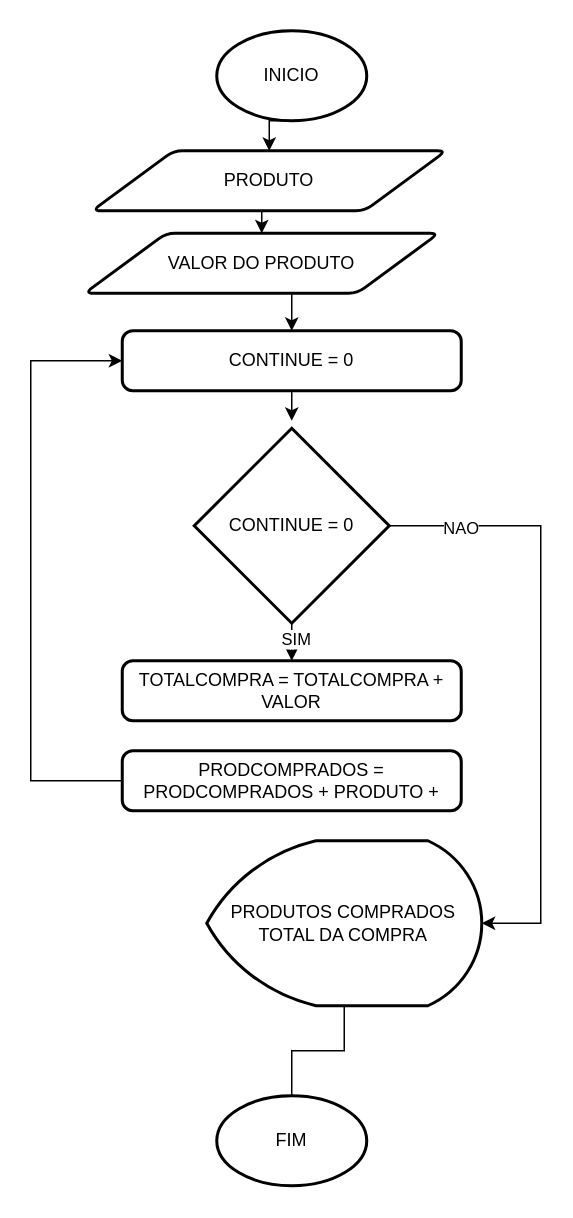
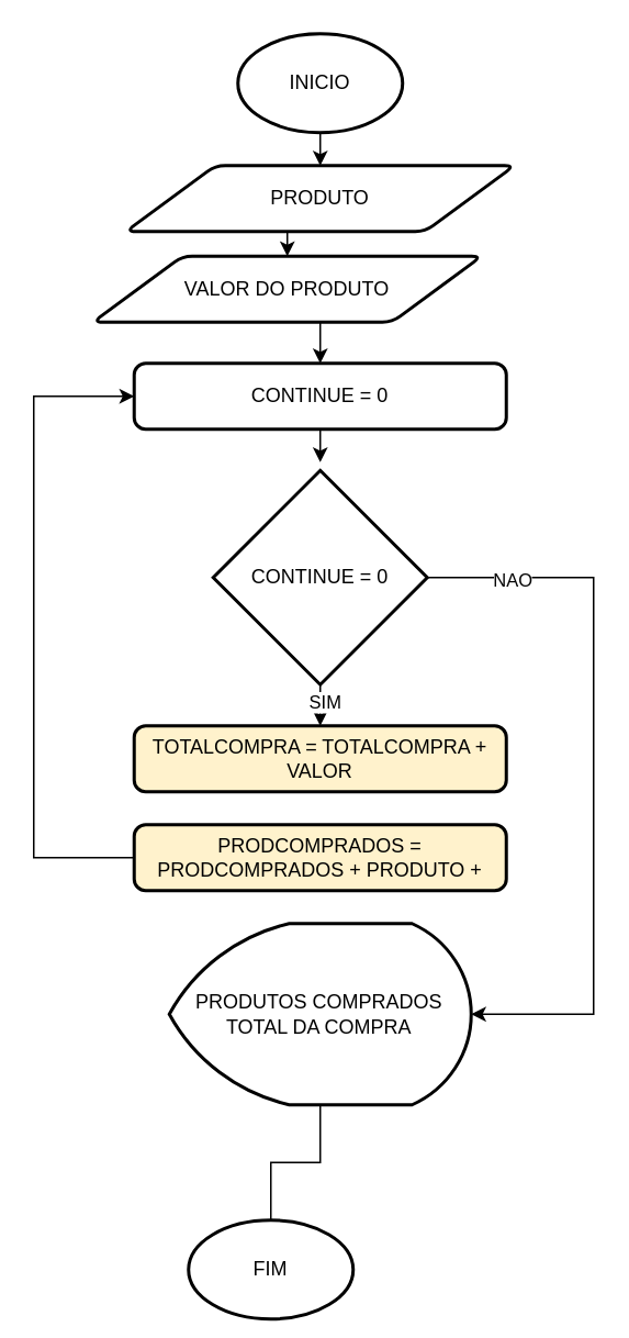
  <mxCell id="0" />
  <mxCell id="1" parent="0" />
  <mxCell id="2" style="edgeStyle=orthogonalEdgeStyle;rounded=0;orthogonalLoop=1;jettySize=auto;html=1;exitX=0.5;exitY=1;exitDx=0;exitDy=0;exitPerimeter=0;entryX=0.5;entryY=0;entryDx=0;entryDy=0;" parent="1" source="3" target="6" edge="1"><mxGeometry relative="1" as="geometry" /></mxCell>
  <mxCell id="3" value="INICIO" style="strokeWidth=2;html=1;shape=mxgraph.flowchart.start_1;whiteSpace=wrap;" parent="1" vertex="1"><mxGeometry x="144" y="20" width="100" height="60" as="geometry" /></mxCell>
- <mxCell id="4" value="FIM" style="strokeWidth=2;html=1;shape=mxgraph.flowchart.start_1;whiteSpace=wrap;" parent="1" vertex="1"><mxGeometry x="144" y="730" width="100" height="60" as="geometry" /></mxCell>
+ <mxCell id="4" value="FIM" style="strokeWidth=2;html=1;shape=mxgraph.flowchart.start_1;whiteSpace=wrap;" parent="1" vertex="1"><mxGeometry x="114" y="740" width="100" height="60" as="geometry" /></mxCell>
  <mxCell id="5" style="edgeStyle=orthogonalEdgeStyle;rounded=0;orthogonalLoop=1;jettySize=auto;html=1;exitX=0.5;exitY=1;exitDx=0;exitDy=0;entryX=0.5;entryY=0;entryDx=0;entryDy=0;" parent="1" source="6" target="8" edge="1"><mxGeometry relative="1" as="geometry" /></mxCell>
- <mxCell id="6" value="PRODUTO" style="shape=parallelogram;html=1;strokeWidth=2;perimeter=parallelogramPerimeter;whiteSpace=wrap;rounded=1;arcSize=12;size=0.23;" parent="1" vertex="1"><mxGeometry x="61" y="100" width="236" height="40" as="geometry" /></mxCell>
+ <mxCell id="6" value="PRODUTO" style="shape=parallelogram;html=1;strokeWidth=2;perimeter=parallelogramPerimeter;whiteSpace=wrap;rounded=1;arcSize=12;size=0.23;" parent="1" vertex="1"><mxGeometry x="76" y="100" width="236" height="40" as="geometry" /></mxCell>
  <mxCell id="7" style="edgeStyle=orthogonalEdgeStyle;rounded=0;orthogonalLoop=1;jettySize=auto;html=1;exitX=0.5;exitY=1;exitDx=0;exitDy=0;entryX=0.5;entryY=0;entryDx=0;entryDy=0;" parent="1" source="8" target="13" edge="1"><mxGeometry relative="1" as="geometry" /></mxCell>
  <mxCell id="8" value="VALOR DO PRODUTO" style="shape=parallelogram;html=1;strokeWidth=2;perimeter=parallelogramPerimeter;whiteSpace=wrap;rounded=1;arcSize=12;size=0.23;" parent="1" vertex="1"><mxGeometry x="56" y="155" width="236" height="40" as="geometry" /></mxCell>
  <mxCell id="9" style="edgeStyle=orthogonalEdgeStyle;rounded=0;orthogonalLoop=1;jettySize=auto;html=1;exitX=0.5;exitY=1;exitDx=0;exitDy=0;exitPerimeter=0;entryX=0.5;entryY=0;entryDx=0;entryDy=0;" parent="1" source="11" target="14" edge="1"><mxGeometry relative="1" as="geometry" /></mxCell>
  <mxCell id="10" value="SIM" style="edgeLabel;html=1;align=center;verticalAlign=middle;resizable=0;points=[];" parent="9" vertex="1" connectable="0"><mxGeometry x="-0.2" y="2" relative="1" as="geometry"><mxPoint as="offset" /></mxGeometry></mxCell>
  <mxCell id="11" value="CONTINUE = 0" style="strokeWidth=2;html=1;shape=mxgraph.flowchart.decision;whiteSpace=wrap;" parent="1" vertex="1"><mxGeometry x="129" y="285" width="130" height="130" as="geometry" /></mxCell>
  <mxCell id="12" style="edgeStyle=orthogonalEdgeStyle;rounded=0;orthogonalLoop=1;jettySize=auto;html=1;exitX=0.5;exitY=1;exitDx=0;exitDy=0;" parent="1" source="13" edge="1"><mxGeometry relative="1" as="geometry"><mxPoint x="194" y="280" as="targetPoint" /></mxGeometry></mxCell>
  <mxCell id="13" value="&lt;font style=&quot;vertical-align: inherit;&quot;&gt;&lt;font style=&quot;vertical-align: inherit;&quot;&gt;&lt;font style=&quot;vertical-align: inherit;&quot;&gt;&lt;font style=&quot;vertical-align: inherit;&quot;&gt;&lt;font style=&quot;vertical-align: inherit;&quot;&gt;&lt;font style=&quot;vertical-align: inherit;&quot;&gt;CONTINUE = 0&lt;/font&gt;&lt;/font&gt;&lt;/font&gt;&lt;/font&gt;&lt;/font&gt;&lt;/font&gt;" style="rounded=1;whiteSpace=wrap;html=1;absoluteArcSize=1;arcSize=14;strokeWidth=2;" parent="1" vertex="1"><mxGeometry x="81" y="220" width="226" height="40" as="geometry" /></mxCell>
- <mxCell id="14" value="TOTALCOMPRA = TOTALCOMPRA + VALOR" style="rounded=1;whiteSpace=wrap;html=1;absoluteArcSize=1;arcSize=14;strokeWidth=2;" parent="1" vertex="1"><mxGeometry x="81" y="440" width="226" height="40" as="geometry" /></mxCell>
+ <mxCell id="14" value="TOTALCOMPRA = TOTALCOMPRA + VALOR" style="rounded=1;whiteSpace=wrap;html=1;absoluteArcSize=1;arcSize=14;strokeWidth=2;fillColor=#fff2cc;" parent="1" vertex="1"><mxGeometry x="81" y="440" width="226" height="40" as="geometry" /></mxCell>
  <mxCell id="15" style="edgeStyle=orthogonalEdgeStyle;rounded=0;orthogonalLoop=1;jettySize=auto;html=1;exitX=0;exitY=0.5;exitDx=0;exitDy=0;entryX=0;entryY=0.5;entryDx=0;entryDy=0;" parent="1" source="16" target="13" edge="1"><mxGeometry relative="1" as="geometry"><Array as="points"><mxPoint x="20" y="520" /><mxPoint x="20" y="240" /></Array></mxGeometry></mxCell>
- <mxCell id="16" value="PRODCOMPRADOS = PRODCOMPRADOS + PRODUTO +" style="rounded=1;whiteSpace=wrap;html=1;absoluteArcSize=1;arcSize=14;strokeWidth=2;" parent="1" vertex="1"><mxGeometry x="81" y="500" width="226" height="40" as="geometry" /></mxCell>
- <mxCell id="17" value="PRODUTOS COMPRADOS&lt;br&gt;TOTAL DA COMPRA" style="strokeWidth=2;html=1;shape=mxgraph.flowchart.display;whiteSpace=wrap;" parent="1" vertex="1"><mxGeometry x="137.34" y="560" width="183.33" height="110" as="geometry" /></mxCell>
+ <mxCell id="16" value="PRODCOMPRADOS = PRODCOMPRADOS + PRODUTO +" style="rounded=1;whiteSpace=wrap;html=1;absoluteArcSize=1;arcSize=14;strokeWidth=2;fillColor=#fff2cc;" parent="1" vertex="1"><mxGeometry x="81" y="500" width="226" height="40" as="geometry" /></mxCell>
+ <mxCell id="17" value="PRODUTOS COMPRADOS&lt;br&gt;TOTAL DA COMPRA" style="strokeWidth=2;html=1;shape=mxgraph.flowchart.display;whiteSpace=wrap;" parent="1" vertex="1"><mxGeometry x="102.34" y="560" width="183.33" height="110" as="geometry" /></mxCell>
  <mxCell id="18" style="edgeStyle=orthogonalEdgeStyle;rounded=0;orthogonalLoop=1;jettySize=auto;html=1;exitX=0.5;exitY=1;exitDx=0;exitDy=0;exitPerimeter=0;entryX=0.5;entryY=0;entryDx=0;entryDy=0;entryPerimeter=0;endArrow=none;" parent="1" source="17" target="4" edge="1"><mxGeometry relative="1" as="geometry" /></mxCell>
  <mxCell id="19" style="edgeStyle=orthogonalEdgeStyle;rounded=0;orthogonalLoop=1;jettySize=auto;html=1;exitX=1;exitY=0.5;exitDx=0;exitDy=0;exitPerimeter=0;entryX=1;entryY=0.5;entryDx=0;entryDy=0;entryPerimeter=0;" parent="1" source="11" target="17" edge="1"><mxGeometry relative="1" as="geometry"><Array as="points"><mxPoint x="360" y="350" /><mxPoint x="360" y="615" /></Array></mxGeometry></mxCell>
  <mxCell id="20" value="NAO" style="edgeLabel;html=1;align=center;verticalAlign=middle;resizable=0;points=[];" parent="19" vertex="1" connectable="0"><mxGeometry x="-0.768" y="-1" relative="1" as="geometry"><mxPoint as="offset" /></mxGeometry></mxCell>
